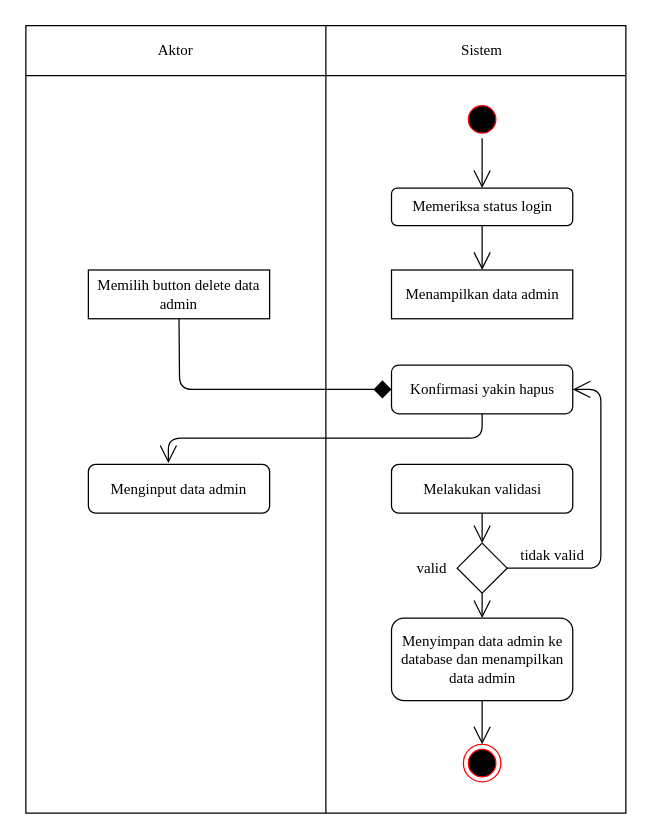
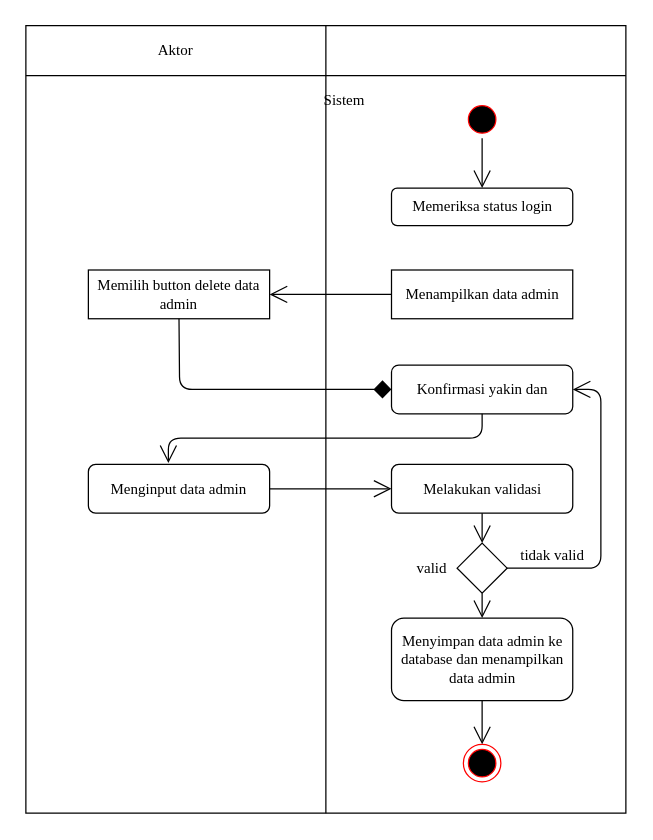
  <mxCell id="0" />
  <mxCell id="1" parent="0" />
  <mxCell id="2" value="" style="shape=internalStorage;whiteSpace=wrap;html=1;backgroundOutline=1;rounded=0;shadow=0;comic=0;startSize=20;strokeWidth=1;fontFamily=Verdana;dx=240;dy=40;" vertex="1" parent="1"><mxGeometry x="20" y="20" width="480" height="630" as="geometry" /></mxCell>
  <mxCell id="3" value="Aktor" style="text;html=1;strokeColor=none;fillColor=none;align=center;verticalAlign=middle;whiteSpace=wrap;rounded=0;shadow=0;comic=0;startSize=20;fontFamily=Verdana;" vertex="1" parent="1"><mxGeometry x="120" y="30" width="40" height="20" as="geometry" /></mxCell>
- <mxCell id="4" value="Sistem" style="text;html=1;strokeColor=none;fillColor=none;align=center;verticalAlign=middle;whiteSpace=wrap;rounded=0;shadow=0;comic=0;startSize=20;fontFamily=Verdana;" vertex="1" parent="1"><mxGeometry x="365" y="30" width="40" height="20" as="geometry" /></mxCell>
+ <mxCell id="4" value="Sistem" style="text;html=1;strokeColor=none;fillColor=none;align=center;verticalAlign=middle;whiteSpace=wrap;rounded=0;shadow=0;comic=0;startSize=20;fontFamily=Verdana;" vertex="1" parent="1"><mxGeometry x="255" y="70" width="40" height="20" as="geometry" /></mxCell>
  <mxCell id="5" value="" style="ellipse;html=1;shape=startState;fillColor=#000000;strokeColor=#ff0000;rounded=0;shadow=0;comic=0;startSize=20;fontFamily=Verdana;" vertex="1" parent="1"><mxGeometry x="370" y="80" width="30" height="30" as="geometry" /></mxCell>
  <mxCell id="6" value="Menampilkan data admin" style="whiteSpace=wrap;html=1;shadow=0;comic=0;startSize=20;strokeWidth=1;fontFamily=Verdana;rounded=0;" vertex="1" parent="1"><mxGeometry x="312.5" y="215.5" width="145" height="39" as="geometry" /></mxCell>
- <mxCell id="7" value="" style="endArrow=open;endFill=1;endSize=12;html=1;fontFamily=Verdana;exitX=0.5;exitY=1;exitDx=0;exitDy=0;entryX=0.5;entryY=0;entryDx=0;entryDy=0;" edge="1" parent="1" source="10" target="6"><mxGeometry width="160" relative="1" as="geometry"><mxPoint x="384.5" y="134" as="sourcePoint" /><mxPoint x="384.5" y="194" as="targetPoint" /></mxGeometry></mxCell>
  <mxCell id="8" value="" style="ellipse;html=1;shape=endState;fillColor=#000000;strokeColor=#ff0000;rounded=0;shadow=0;comic=0;startSize=20;fontFamily=Verdana;" vertex="1" parent="1"><mxGeometry x="370" y="595" width="30" height="30" as="geometry" /></mxCell>
  <mxCell id="9" style="edgeStyle=orthogonalEdgeStyle;rounded=0;orthogonalLoop=1;jettySize=auto;html=1;exitX=0.5;exitY=1;exitDx=0;exitDy=0;startSize=20;fontFamily=Verdana;" edge="1" parent="1"><mxGeometry relative="1" as="geometry"><mxPoint x="260" y="569" as="sourcePoint" /><mxPoint x="260" y="569" as="targetPoint" /></mxGeometry></mxCell>
  <mxCell id="10" value="Memeriksa status login" style="rounded=1;whiteSpace=wrap;html=1;shadow=0;comic=0;startSize=20;strokeWidth=1;fontFamily=Verdana;" vertex="1" parent="1"><mxGeometry x="312.5" y="150" width="145" height="30" as="geometry" /></mxCell>
  <mxCell id="11" value="" style="endArrow=open;endFill=1;endSize=12;html=1;fontFamily=Verdana;exitX=0.5;exitY=1;exitDx=0;exitDy=0;entryX=0.5;entryY=0;entryDx=0;entryDy=0;" edge="1" parent="1" source="5" target="10"><mxGeometry width="160" relative="1" as="geometry"><mxPoint x="395" y="190" as="sourcePoint" /><mxPoint x="395" y="241" as="targetPoint" /></mxGeometry></mxCell>
  <mxCell id="12" value="Melakukan validasi" style="rounded=1;whiteSpace=wrap;html=1;shadow=0;comic=0;startSize=20;strokeWidth=1;fontFamily=Verdana;" vertex="1" parent="1"><mxGeometry x="312.5" y="371" width="145" height="39" as="geometry" /></mxCell>
  <mxCell id="13" value="Memilih button delete data admin" style="whiteSpace=wrap;html=1;shadow=0;comic=0;startSize=20;strokeWidth=1;fontFamily=Verdana;rounded=0;" vertex="1" parent="1"><mxGeometry x="70" y="215.5" width="145" height="39" as="geometry" /></mxCell>
  <mxCell id="14" value="Menginput data admin" style="rounded=1;whiteSpace=wrap;html=1;shadow=0;comic=0;startSize=20;strokeWidth=1;fontFamily=Verdana;" vertex="1" parent="1"><mxGeometry x="70" y="371" width="145" height="39" as="geometry" /></mxCell>
  <mxCell id="15" value="Menyimpan data admin ke database dan menampilkan data admin" style="rounded=1;whiteSpace=wrap;html=1;shadow=0;comic=0;startSize=20;strokeWidth=1;fontFamily=Verdana;" vertex="1" parent="1"><mxGeometry x="312.5" y="494" width="145" height="66" as="geometry" /></mxCell>
  <mxCell id="16" value="" style="rhombus;whiteSpace=wrap;html=1;rounded=0;shadow=0;comic=0;startSize=20;strokeWidth=1;fontFamily=Verdana;" vertex="1" parent="1"><mxGeometry x="365" y="434" width="40" height="40" as="geometry" /></mxCell>
+ <mxCell id="17" value="" style="endArrow=open;endFill=1;endSize=12;html=1;fontFamily=Verdana;exitX=0;exitY=0.5;exitDx=0;exitDy=0;entryX=1;entryY=0.5;entryDx=0;entryDy=0;" edge="1" parent="1" source="6" target="13"><mxGeometry width="160" relative="1" as="geometry"><mxPoint x="395" y="190" as="sourcePoint" /><mxPoint x="395" y="225.5" as="targetPoint" /></mxGeometry></mxCell>
  <mxCell id="18" value="" style="endArrow=diamond;endFill=1;endSize=12;html=1;fontFamily=Verdana;exitX=0.5;exitY=1;exitDx=0;exitDy=0;entryX=0;entryY=0.5;entryDx=0;entryDy=0;" edge="1" parent="1" source="13" target="26"><mxGeometry width="160" relative="1" as="geometry"><mxPoint x="322.5" y="245" as="sourcePoint" /><mxPoint x="225" y="245" as="targetPoint" /><Array as="points"><mxPoint x="143" y="311" /></Array></mxGeometry></mxCell>
+ <mxCell id="19" value="" style="endArrow=open;endFill=1;endSize=12;html=1;fontFamily=Verdana;entryX=0;entryY=0.5;entryDx=0;entryDy=0;" edge="1" parent="1" source="14" target="12"><mxGeometry width="160" relative="1" as="geometry"><mxPoint x="322.5" y="329" as="sourcePoint" /><mxPoint x="225" y="329" as="targetPoint" /></mxGeometry></mxCell>
  <mxCell id="20" value="" style="endArrow=open;endFill=1;endSize=12;html=1;fontFamily=Verdana;entryX=0.5;entryY=0;entryDx=0;entryDy=0;" edge="1" parent="1" source="12" target="16"><mxGeometry width="160" relative="1" as="geometry"><mxPoint x="332.5" y="339" as="sourcePoint" /><mxPoint x="235" y="339" as="targetPoint" /></mxGeometry></mxCell>
  <mxCell id="21" value="" style="endArrow=open;endFill=1;endSize=12;html=1;fontFamily=Verdana;" edge="1" parent="1" source="16" target="15"><mxGeometry width="160" relative="1" as="geometry"><mxPoint x="395" y="420" as="sourcePoint" /><mxPoint x="395" y="444" as="targetPoint" /></mxGeometry></mxCell>
  <mxCell id="22" value="" style="endArrow=open;endFill=1;endSize=12;html=1;fontFamily=Verdana;entryX=1;entryY=0.5;entryDx=0;entryDy=0;exitX=1;exitY=0.5;exitDx=0;exitDy=0;" edge="1" parent="1" source="16" target="26"><mxGeometry width="160" relative="1" as="geometry"><mxPoint x="225" y="316.5" as="sourcePoint" /><mxPoint x="322.5" y="316.5" as="targetPoint" /><Array as="points"><mxPoint x="480" y="454" /><mxPoint x="480" y="311" /></Array></mxGeometry></mxCell>
  <mxCell id="23" value="" style="endArrow=open;endFill=1;endSize=12;html=1;fontFamily=Verdana;entryX=0.5;entryY=0;entryDx=0;entryDy=0;" edge="1" parent="1" source="15" target="8"><mxGeometry width="160" relative="1" as="geometry"><mxPoint x="235" y="410.5" as="sourcePoint" /><mxPoint x="332.5" y="410.5" as="targetPoint" /></mxGeometry></mxCell>
  <mxCell id="24" value="valid" style="text;html=1;strokeColor=none;fillColor=none;align=center;verticalAlign=middle;whiteSpace=wrap;rounded=0;shadow=0;comic=0;startSize=20;fontFamily=Verdana;" vertex="1" parent="1"><mxGeometry x="325" y="444" width="40" height="20" as="geometry" /></mxCell>
  <mxCell id="25" value="tidak valid" style="text;html=1;strokeColor=none;fillColor=none;align=center;verticalAlign=middle;whiteSpace=wrap;rounded=0;shadow=0;comic=0;startSize=20;fontFamily=Verdana;" vertex="1" parent="1"><mxGeometry x="405" y="434" width="72.5" height="20" as="geometry" /></mxCell>
- <mxCell id="26" value="Konfirmasi yakin hapus" style="rounded=1;whiteSpace=wrap;html=1;shadow=0;comic=0;startSize=20;strokeWidth=1;fontFamily=Verdana;" vertex="1" parent="1"><mxGeometry x="312.5" y="291.5" width="145" height="39" as="geometry" /></mxCell>
+ <mxCell id="26" value="Konfirmasi yakin dan" style="rounded=1;whiteSpace=wrap;html=1;shadow=0;comic=0;startSize=20;strokeWidth=1;fontFamily=Verdana;" vertex="1" parent="1"><mxGeometry x="312.5" y="291.5" width="145" height="39" as="geometry" /></mxCell>
  <mxCell id="27" value="" style="endArrow=open;endFill=1;endSize=12;html=1;fontFamily=Verdana;exitX=0.5;exitY=1;exitDx=0;exitDy=0;" edge="1" parent="1" source="26"><mxGeometry width="160" relative="1" as="geometry"><mxPoint x="395" y="277.5" as="sourcePoint" /><mxPoint x="134" y="370" as="targetPoint" /><Array as="points"><mxPoint x="385" y="350" /><mxPoint x="134" y="350" /></Array></mxGeometry></mxCell>
